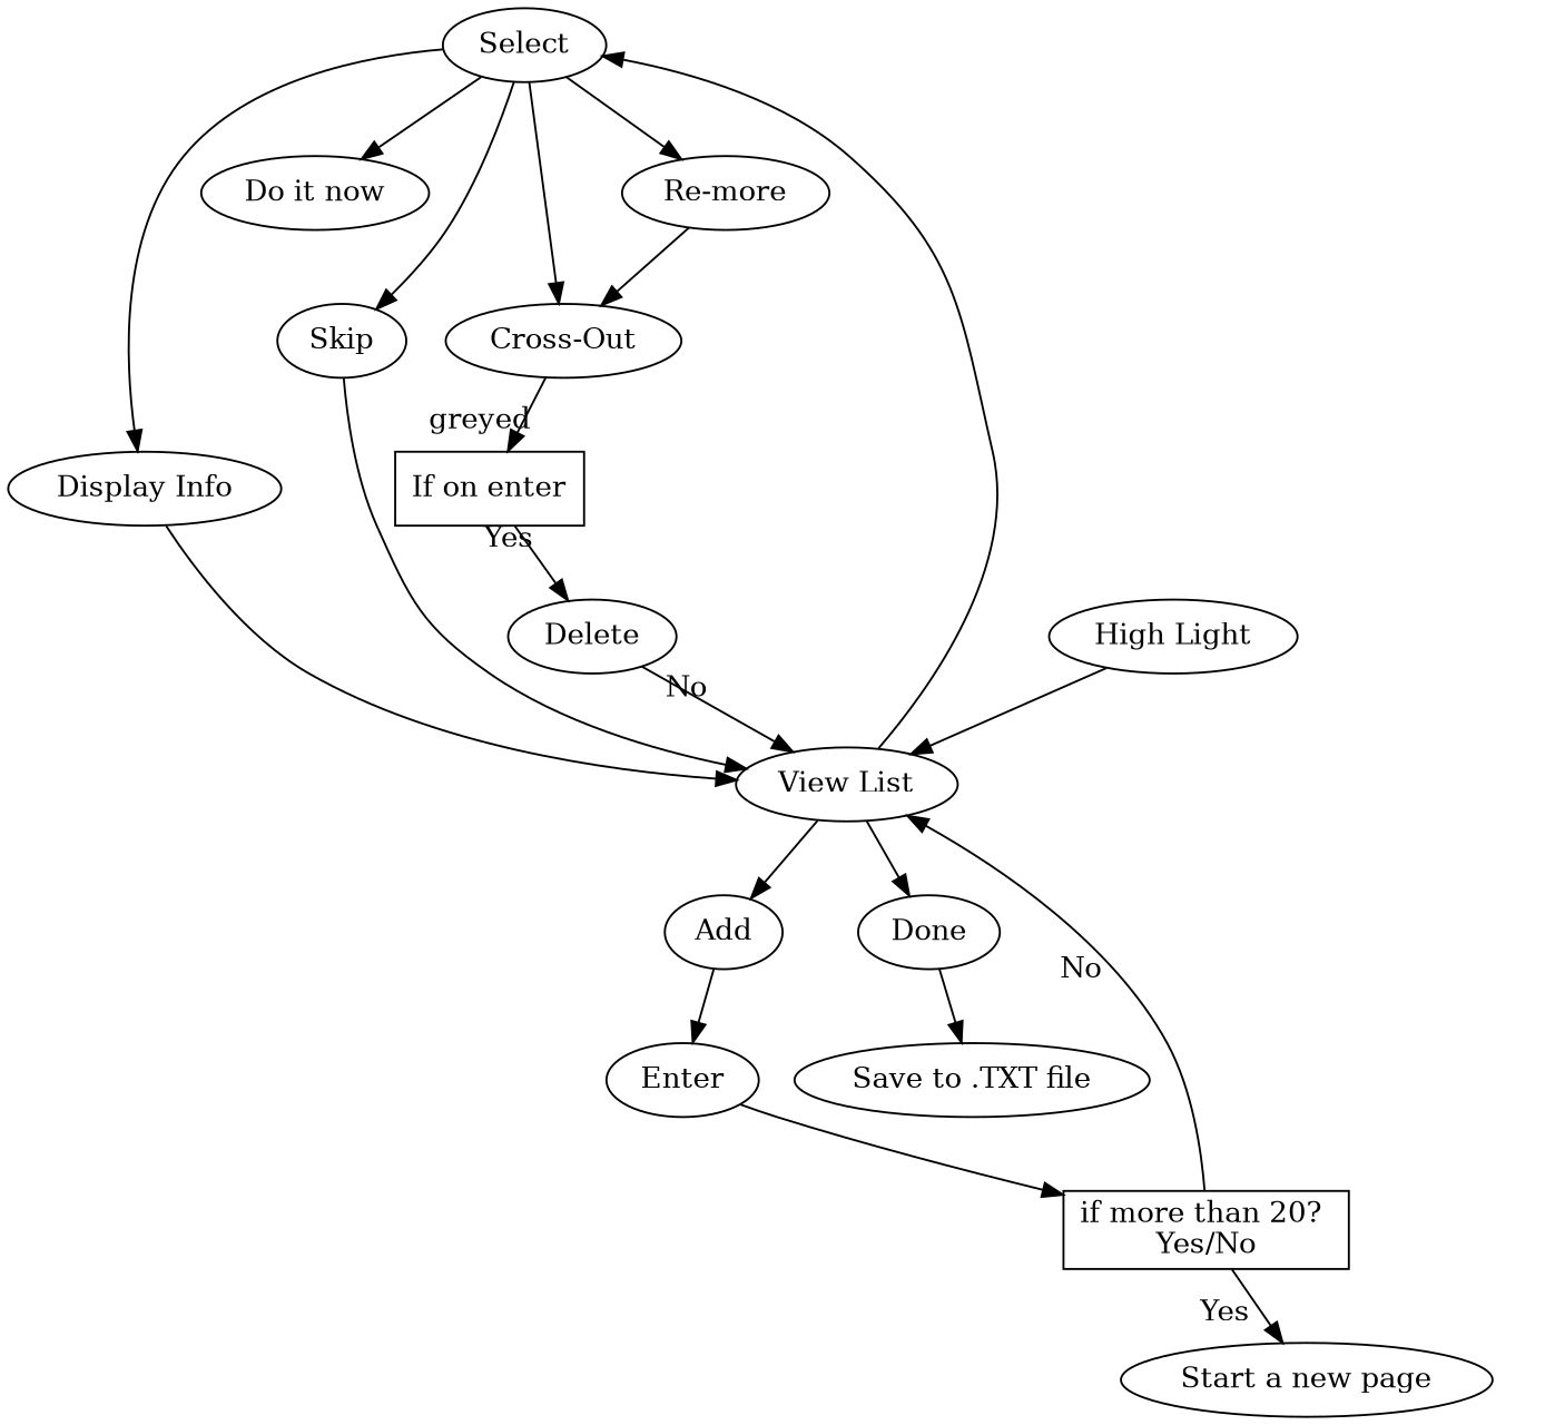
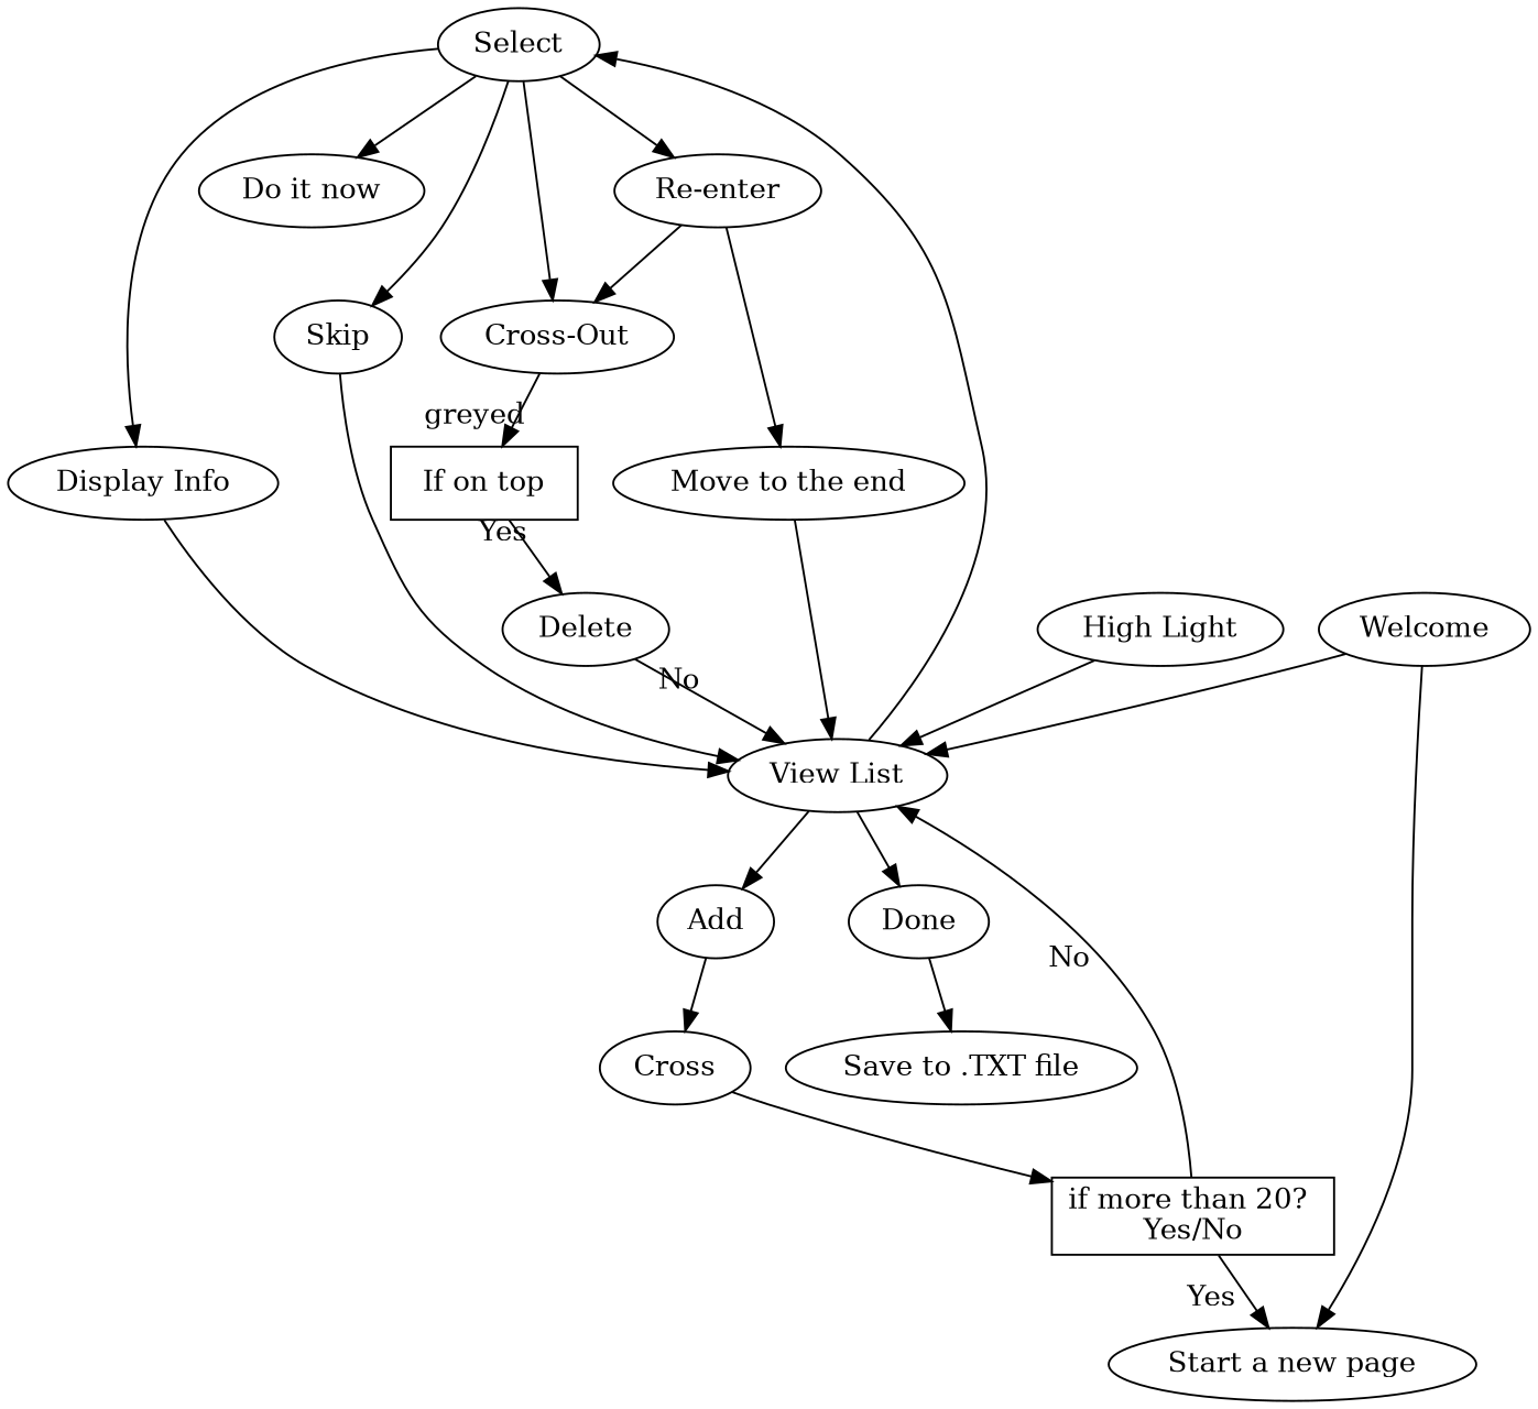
  digraph {
    Select
    "Display Info"
    "Do it now"
    Skip
-   "Re-enter" [label="Re-more"]
+   "Re-enter"
    "Cross-Out"
    "View List"
    "High Light"
-   "If on top" [shape=Diamond label="If on enter"]
+   "Move to the end"
+   "If on top" [shape=Diamond]
    Delete
    Add
-   Enter
+   Enter [label=Cross]
    Done
    "if more than 20? \nYes/No" [shape=Diamond]
    "Start a new page"
+   Welcome
    "Save to .TXT file"
    subgraph sub_1 {
      Add
      Enter
      subgraph sub_2 {
        Select
        "Display Info"
        "Do it now"
        Skip
        "Re-enter"
        "Cross-Out"
        "View List"
        "High Light"
+       "Move to the end"
        "If on top"
        Delete
      }
    }
    Select -> "Display Info"
    Select -> "Do it now"
    Select -> Skip
    Select -> "Re-enter"
    Select -> "Cross-Out"
    "Display Info" -> "View List"
    Skip -> "View List"
    "Re-enter" -> "Cross-Out"
+   "Re-enter" -> "Move to the end"
    "Cross-Out" -> "If on top" [xlabel=greyed]
    "View List" -> Select
    "View List" -> Add
    "View List" -> Done
    "High Light" -> "View List"
+   "Move to the end" -> "View List"
    "If on top" -> Delete [xlabel=Yes]
    Delete -> "View List" [xlabel=No]
    Add -> Enter
    Enter -> "if more than 20? \nYes/No"
    Done -> "Save to .TXT file"
    "if more than 20? \nYes/No" -> "View List" [xlabel=No]
    "if more than 20? \nYes/No" -> "Start a new page" [xlabel=Yes]
+   Welcome -> "View List"
+   Welcome -> "Start a new page"
  }
